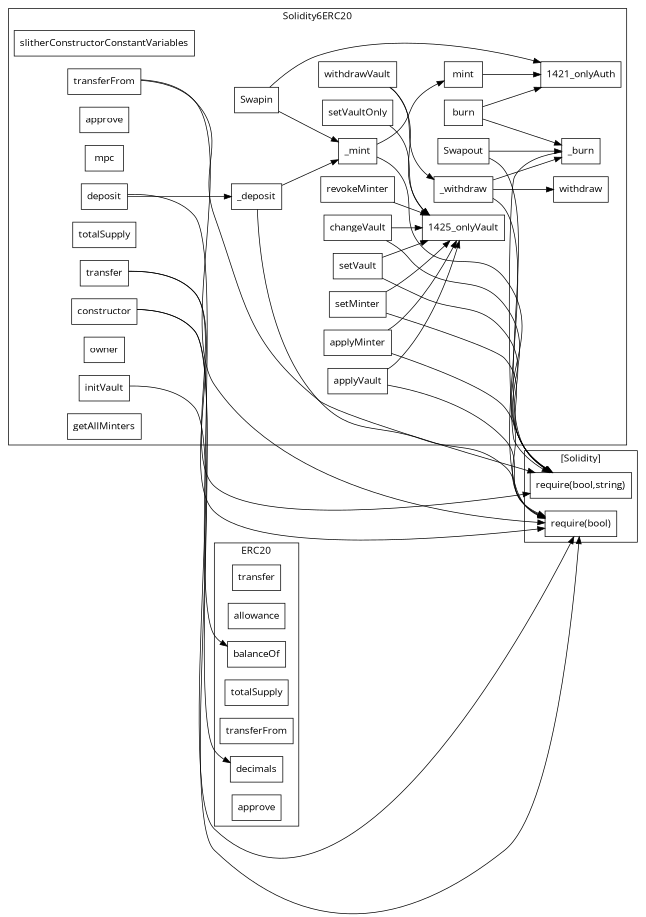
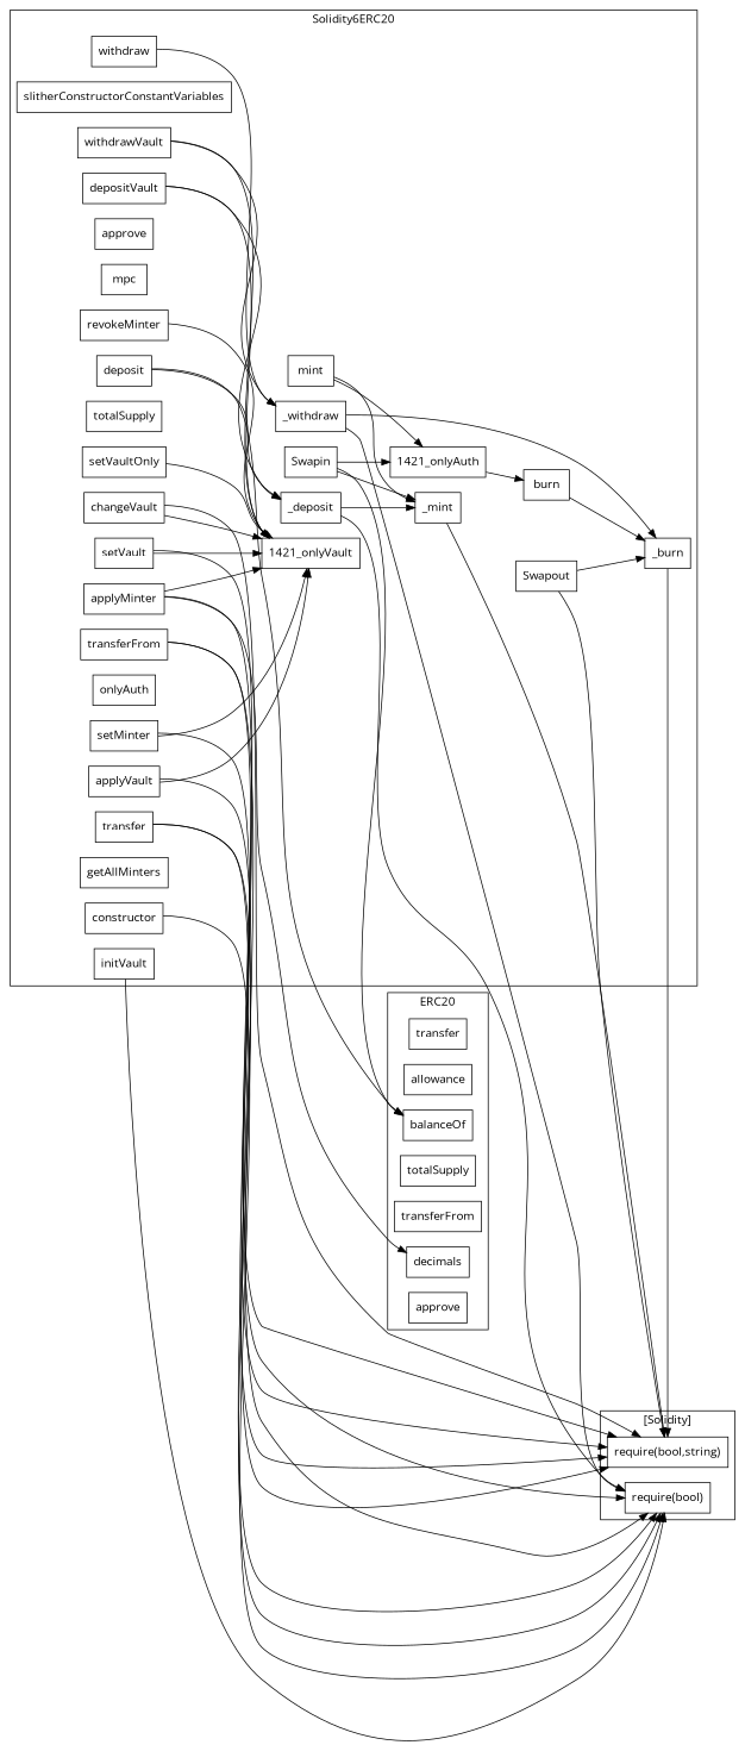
  strict digraph {
    fontname="Open Sans"
    rankdir=LR
    node [fontname="Open Sans" shape=box]
    edge [fontname="Open Sans"]
    n1 [label=transfer]
    n2 [label=allowance]
    n3 [label=balanceOf]
    n4 [label=totalSupply]
    n5 [label=transferFrom]
    n6 [label=decimals]
    n7 [label=approve]
    n8 [label=_burn]
    n9 [label=mint]
    n10 [label=_mint]
    "1421_onlyAuth"
    n12 [label=changeVault]
-   "1421_onlyVault" [label="1425_onlyVault"]
+   "1421_onlyVault"
    n14 [label=burn]
    n15 [label=slitherConstructorConstantVariables]
    n16 [label=_deposit]
    n17 [label=withdraw]
    n18 [label=_withdraw]
    n19 [label=transferFrom]
    n20 [label=approve]
    n21 [label=mpc]
    n22 [label=transfer]
    n23 [label=Swapout]
    n24 [label=revokeMinter]
    n25 [label=totalSupply]
    n26 [label=deposit]
    n27 [label=initVault]
    n28 [label=setVault]
    n29 [label=setMinter]
    n30 [label=withdrawVault]
-   n31 [label=owner]
+   n31 [label=onlyAuth]
    n32 [label=constructor]
+   n33 [label=depositVault]
    n34 [label=applyMinter]
    n35 [label=Swapin]
    n36 [label=getAllMinters]
    n37 [label=setVaultOnly]
    n38 [label=applyVault]
    "require(bool,string)"
    "require(bool)"
    subgraph cluster_1 {
      label=ERC20
      n1
      n2
      n3
      n4
      n5
      n6
      n7
    }
    subgraph cluster_2 {
      label=Solidity6ERC20
      n8
      n9
      n10
      "1421_onlyAuth"
      n12
      "1421_onlyVault"
      n14
      n15
      n16
      n17
      n18
      n19
      n20
      n21
      n22
      n23
      n24
      n25
      n26
      n27
      n28
      n29
      n30
      n31
      n32
+     n33
      n34
      n35
      n36
      n37
      n38
    }
    subgraph cluster_3 {
      label="[Solidity]"
      "require(bool,string)"
      "require(bool)"
    }
    n8 -> "require(bool,string)"
-   n10 -> n9
+   n9 -> n10
    n9 -> "1421_onlyAuth"
    n10 -> "require(bool,string)"
    n12 -> "1421_onlyVault"
    n12 -> "require(bool,string)"
    n14 -> n8
-   n14 -> "1421_onlyAuth"
+   "1421_onlyAuth" -> n14
    n16 -> n10
    n16 -> "require(bool)"
-   n18 -> n17
+   n17 -> n18
    n18 -> n8
    n18 -> "require(bool)"
    n19 -> "require(bool,string)"
    n19 -> "require(bool)"
    n22 -> "require(bool,string)"
    n22 -> "require(bool)"
    n23 -> n8
    n23 -> "require(bool,string)"
    n24 -> "1421_onlyVault"
    n26 -> n3
    n26 -> n16
    n27 -> "require(bool)"
    n28 -> "1421_onlyVault"
    n28 -> "require(bool,string)"
    n29 -> "1421_onlyVault"
    n29 -> "require(bool,string)"
    n30 -> "1421_onlyVault"
    n30 -> n18
-   n32 -> n6
+   n34 -> n6
    n32 -> "require(bool)"
+   n33 -> "1421_onlyVault"
+   n33 -> n16
    n34 -> "1421_onlyVault"
    n34 -> "require(bool)"
+   n35 -> n3
    n35 -> n10
    n35 -> "1421_onlyAuth"
    n37 -> "1421_onlyVault"
    n38 -> "1421_onlyVault"
    n38 -> "require(bool)"
  }
